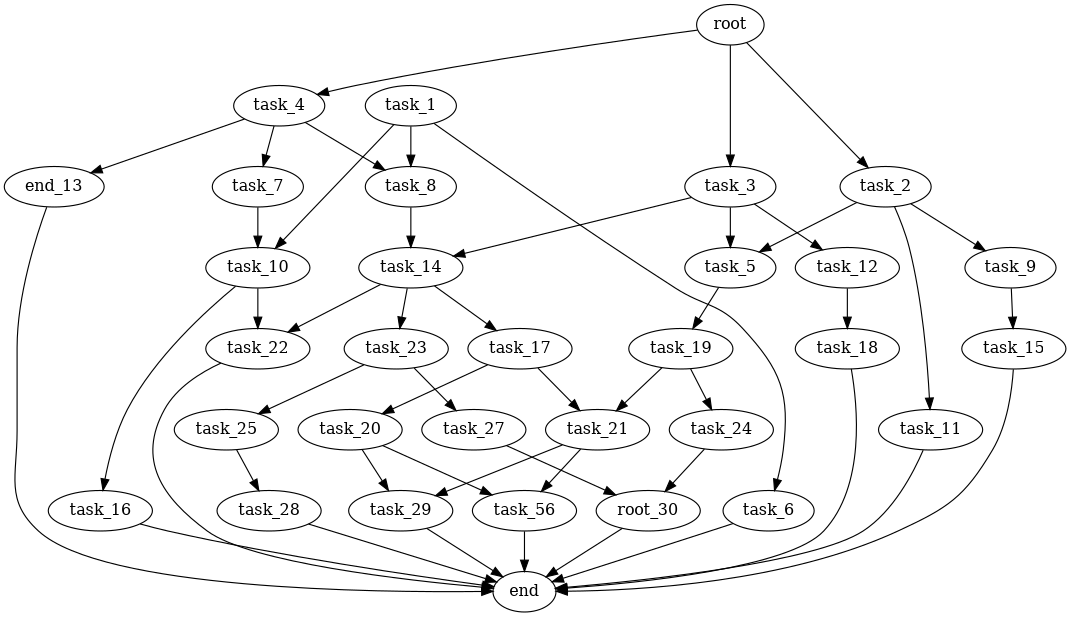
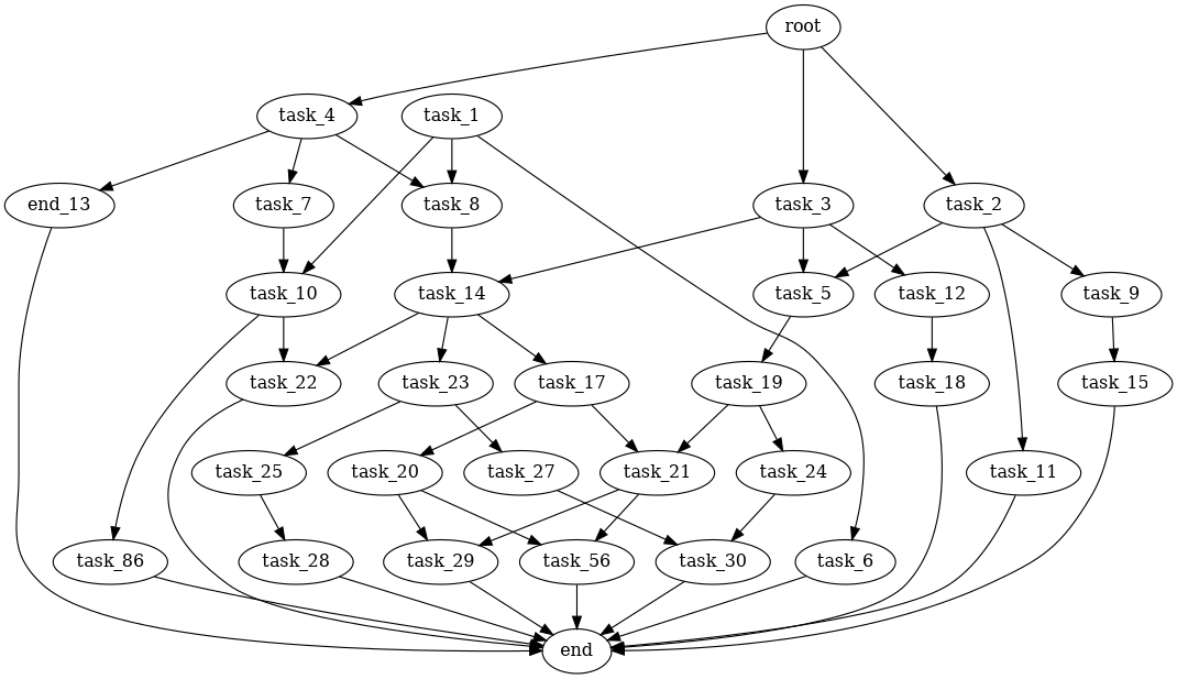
  digraph {
    root
    task_2
    task_3
    task_4
    task_1
    task_6
    task_8
    task_10
    task_5
    task_9
    task_11
    task_12
    task_14
    task_7
    n15 [label=end_13]
    end
-   task_16
+   task_16 [label=task_86]
    task_22
    task_19
    task_15
    task_18
    task_17
    task_23
    task_21
    task_24
    task_20
    task_25
    task_27
    n29 [label=task_56]
    task_29
-   task_30 [label=root_30]
+   task_30
    task_28
    root -> task_2
    root -> task_3
    root -> task_4
    task_2 -> task_5
    task_2 -> task_9
    task_2 -> task_11
    task_3 -> task_5
    task_3 -> task_12
    task_3 -> task_14
    task_4 -> task_8
    task_4 -> task_7
    task_4 -> n15
    task_1 -> task_6
    task_1 -> task_8
    task_1 -> task_10
    task_6 -> end
    task_8 -> task_14
    task_10 -> task_16
    task_10 -> task_22
    task_5 -> task_19
    task_9 -> task_15
    task_11 -> end
    task_12 -> task_18
    task_14 -> task_22
    task_14 -> task_17
    task_14 -> task_23
    task_7 -> task_10
    n15 -> end
    task_16 -> end
    task_22 -> end
    task_19 -> task_21
    task_19 -> task_24
    task_15 -> end
    task_18 -> end
    task_17 -> task_21
    task_17 -> task_20
    task_23 -> task_25
    task_23 -> task_27
    task_21 -> n29
    task_21 -> task_29
    task_24 -> task_30
    task_20 -> n29
    task_20 -> task_29
    task_25 -> task_28
    task_27 -> task_30
    n29 -> end
    task_29 -> end
    task_30 -> end
    task_28 -> end
  }
